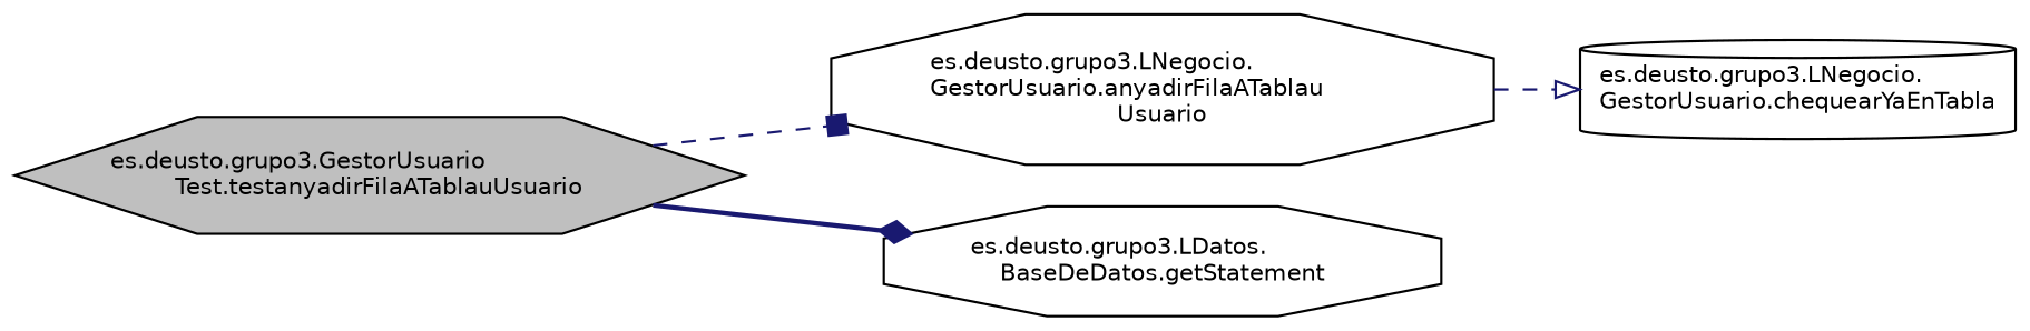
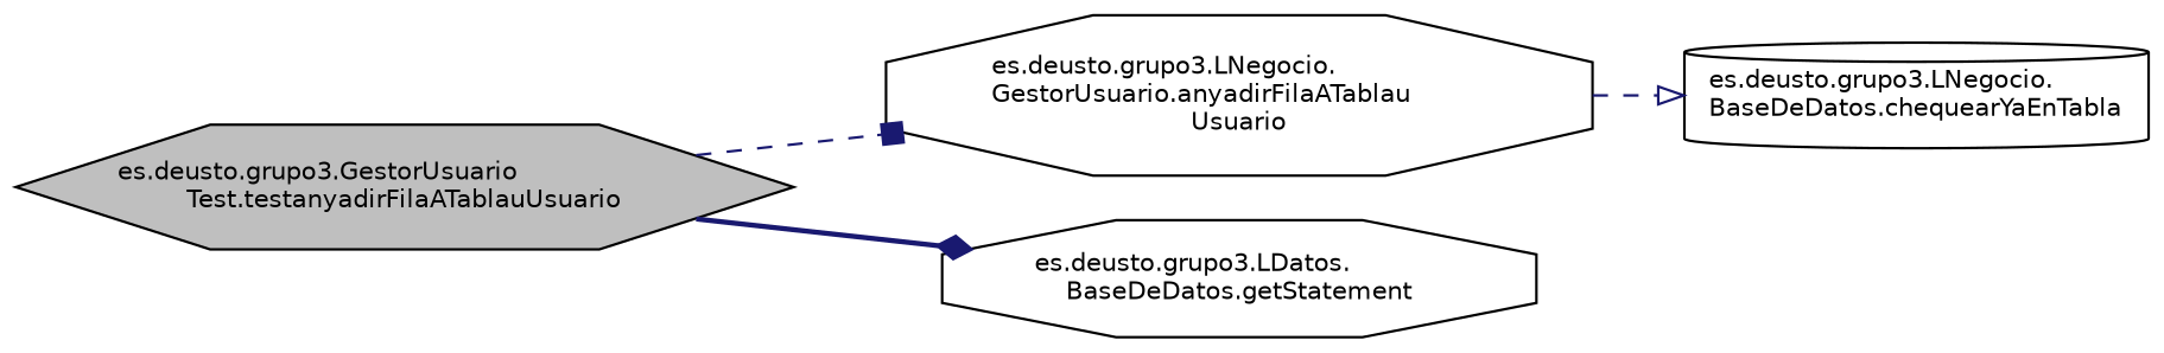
  digraph {
    rankdir=LR
    node [color=black fillcolor=white fontname=Helvetica fontsize=10 shape=octagon style=filled]
    edge [color=midnightblue fontname=Helvetica fontsize=10 labelfontname=Helvetica labelfontsize=10 style=dashed]
    n1 [fillcolor=grey75 fontcolor=black height=0.2 label="es.deusto.grupo3.GestorUsuario\lTest.testanyadirFilaATablauUsuario" shape=hexagon width=0.4]
    n2 [height=0.2 label="es.deusto.grupo3.LNegocio.\lGestorUsuario.anyadirFilaATablau\lUsuario" width=0.4]
    n3 [height=0.2 label="es.deusto.grupo3.LDatos.\lBaseDeDatos.getStatement" width=0.4]
-   n4 [height=0.2 label="es.deusto.grupo3.LNegocio.\lGestorUsuario.chequearYaEnTabla" shape=cylinder width=0.4]
+   n4 [height=0.2 label="es.deusto.grupo3.LNegocio.\lBaseDeDatos.chequearYaEnTabla" shape=cylinder width=0.4]
    n1 -> n2 [arrowhead=box]
    n1 -> n3 [style=bold arrowhead=diamond]
    n2 -> n4 [arrowhead=onormal]
  }
